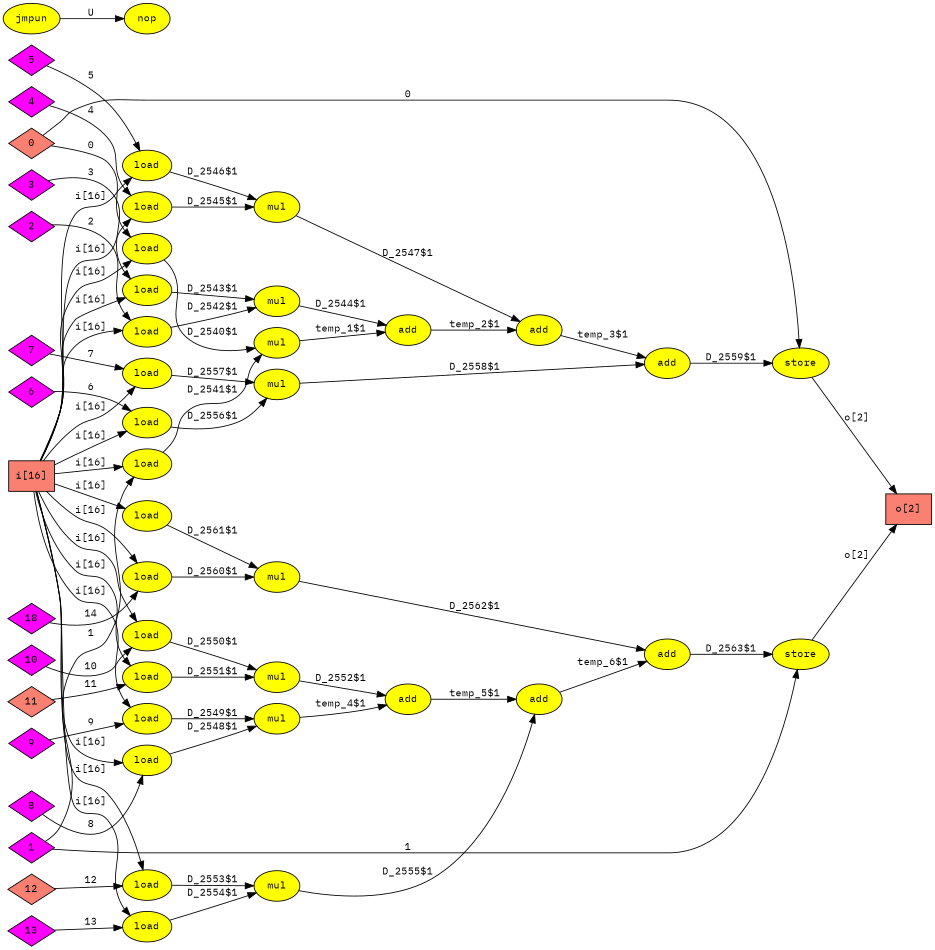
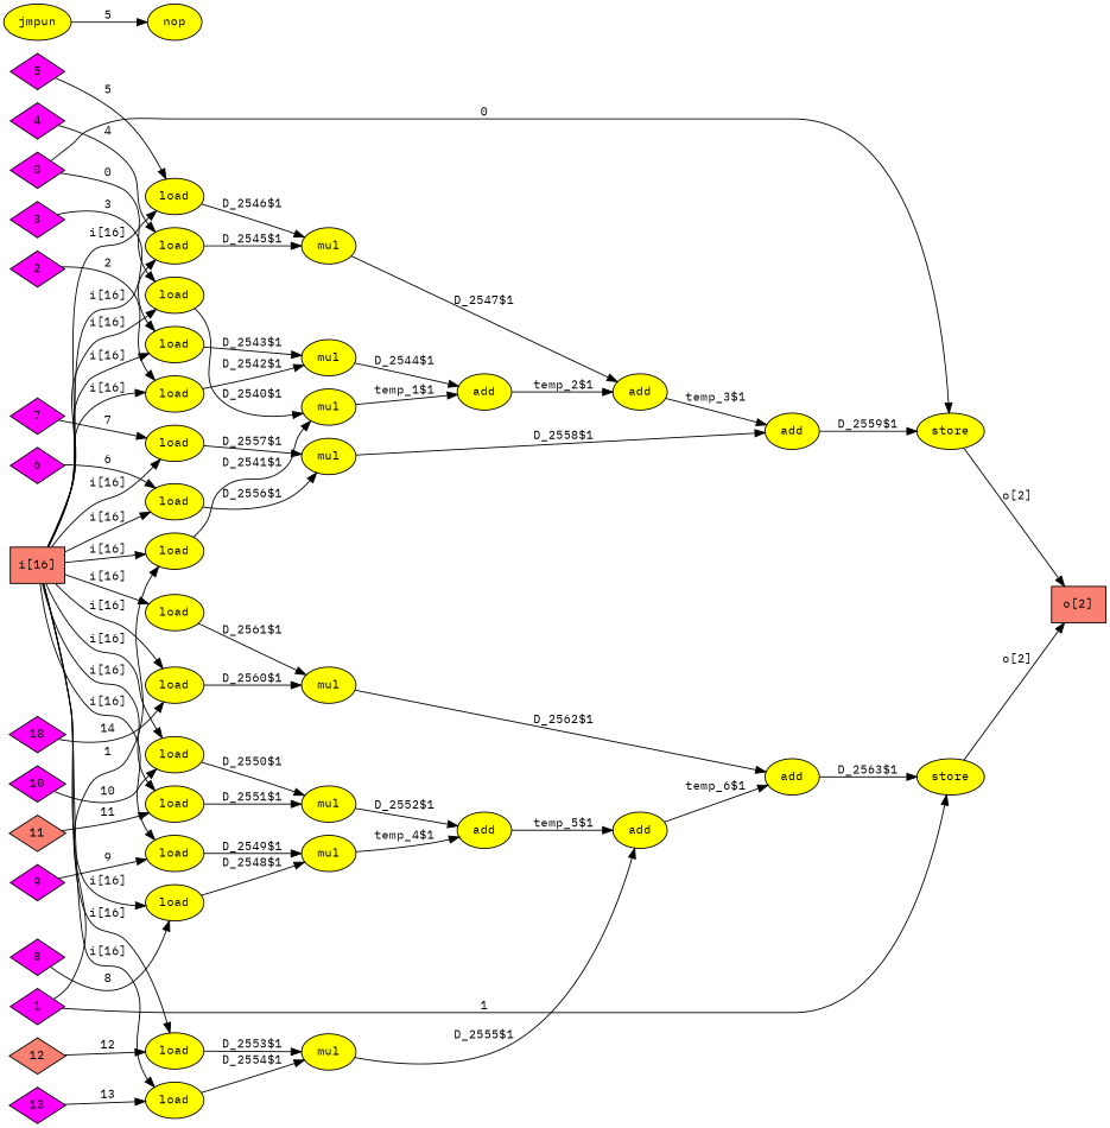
  digraph {
    fontname="IBM Plex Mono"
    nodesep=0.175
    rankdir=LR
    node [argix=-1 dataspec=na fillcolor=yellow fontname="IBM Plex Mono" fontsize=12 ntype=operation shape=ellipse style=filled]
    edge [argix=-1 dataspec=s32 etype=D fontname="IBM Plex Mono" fontsize=12 order=1 vtype=localvar]
    n1 [label=add]
    n2 [label=add]
    n3 [label=store]
    n4 [label=add]
    n5 [label=add]
    n6 [label=add]
    n7 [label=store]
    n8 [dataspec=s32 fillcolor=salmon label="o[2]" ntype=hwelem shape=box]
    n9 [label=add]
-   n10 [dataspec=s32 fillcolor=salmon label=0 ntype=constant shape=diamond]
+   n10 [dataspec=s32 fillcolor=magenta label=0 ntype=constant shape=diamond]
    n11 [label=load]
    n12 [label=mul]
    n13 [dataspec=s32 fillcolor=magenta label=1 ntype=constant shape=diamond]
    n14 [label=load]
    n15 [dataspec=s32 fillcolor=magenta label=10 ntype=constant shape=diamond]
    n16 [label=load]
    n17 [label=mul]
    n18 [dataspec=s32 fillcolor=salmon label=11 ntype=constant shape=diamond]
    n19 [label=load]
    n20 [dataspec=s32 fillcolor=salmon label=12 ntype=constant shape=diamond]
    n21 [label=load]
    n22 [label=mul]
    n23 [dataspec=s32 fillcolor=magenta label=13 ntype=constant shape=diamond]
    n24 [label=load]
    n25 [dataspec=s32 fillcolor=magenta label=18 ntype=constant shape=diamond]
    n26 [label=load]
    n27 [label=mul]
    n28 [label=load]
    n29 [dataspec=s32 fillcolor=magenta label=2 ntype=constant shape=diamond]
    n30 [label=load]
    n31 [label=mul]
    n32 [dataspec=s32 fillcolor=magenta label=3 ntype=constant shape=diamond]
    n33 [label=load]
    n34 [dataspec=s32 fillcolor=magenta label=4 ntype=constant shape=diamond]
    n35 [label=load]
    n36 [label=mul]
    n37 [dataspec=s32 fillcolor=magenta label=5 ntype=constant shape=diamond]
    n38 [label=load]
    n39 [dataspec=s32 fillcolor=magenta label=6 ntype=constant shape=diamond]
    n40 [label=load]
    n41 [label=mul]
    n42 [dataspec=s32 fillcolor=magenta label=7 ntype=constant shape=diamond]
    n43 [label=load]
    n44 [dataspec=s32 fillcolor=magenta label=8 ntype=constant shape=diamond]
    n45 [label=load]
    n46 [label=mul]
    n47 [dataspec=s32 fillcolor=magenta label=9 ntype=constant shape=diamond]
    n48 [label=load]
    n49 [dataspec=s32 fillcolor=salmon label="i[16]" ntype=hwelem shape=box]
    n50 [label=jmpun]
    n51 [label=nop]
    n1 -> n2 [label="temp_3$1" order=2]
    n2 -> n3 [label="D_2559$1"]
    n3 -> n8 [label="o[2]"]
    n4 -> n5 [label="temp_5$1" order=2]
    n5 -> n6 [label="temp_6$1" order=2]
    n6 -> n7 [label="D_2563$1"]
    n7 -> n8 [label="o[2]"]
    n9 -> n1 [label="temp_2$1" order=2]
    n10 -> n3 [label=0 order=2 vtype=globalvar]
    n10 -> n11 [label=0 order=2 vtype=globalvar]
    n11 -> n12 [label="D_2540$1"]
    n12 -> n9 [label="temp_1$1" order=2]
    n13 -> n7 [label=1 order=2 vtype=globalvar]
    n13 -> n14 [label=1 order=2 vtype=globalvar]
    n14 -> n12 [label="D_2541$1" order=2]
    n15 -> n16 [label=10 order=2 vtype=globalvar]
    n16 -> n17 [label="D_2550$1"]
    n17 -> n4 [label="D_2552$1"]
    n18 -> n19 [label=11 order=2 vtype=globalvar]
    n19 -> n17 [label="D_2551$1" order=2]
    n20 -> n21 [label=12 order=2 vtype=globalvar]
    n21 -> n22 [label="D_2553$1"]
    n22 -> n5 [label="D_2555$1"]
    n23 -> n24 [label=13 order=2 vtype=globalvar]
    n24 -> n22 [label="D_2554$1" order=2]
    n25 -> n26 [label=14 order=2 vtype=globalvar]
    n26 -> n27 [label="D_2560$1"]
    n27 -> n6 [label="D_2562$1"]
    n28 -> n27 [label="D_2561$1" order=2]
    n29 -> n30 [label=2 order=2 vtype=globalvar]
    n30 -> n31 [label="D_2542$1"]
    n31 -> n9 [label="D_2544$1"]
    n32 -> n33 [label=3 order=2 vtype=globalvar]
    n33 -> n31 [label="D_2543$1" order=2]
    n34 -> n35 [label=4 order=2 vtype=globalvar]
    n35 -> n36 [label="D_2545$1"]
    n36 -> n1 [label="D_2547$1"]
    n37 -> n38 [label=5 order=2 vtype=globalvar]
    n38 -> n36 [label="D_2546$1" order=2]
    n39 -> n40 [label=6 order=2 vtype=globalvar]
    n40 -> n41 [label="D_2556$1"]
    n41 -> n2 [label="D_2558$1"]
    n42 -> n43 [label=7 order=2 vtype=globalvar]
    n43 -> n41 [label="D_2557$1" order=2]
    n44 -> n45 [label=8 order=2 vtype=globalvar]
    n45 -> n46 [label="D_2548$1"]
    n46 -> n4 [label="temp_4$1" order=2]
    n47 -> n48 [label=9 order=2 vtype=globalvar]
    n48 -> n46 [label="D_2549$1" order=2]
    n49 -> n11 [label="i[16]"]
    n49 -> n14 [label="i[16]"]
    n49 -> n16 [label="i[16]"]
    n49 -> n19 [label="i[16]"]
    n49 -> n21 [label="i[16]"]
    n49 -> n24 [label="i[16]"]
    n49 -> n26 [label="i[16]"]
    n49 -> n28 [label="i[16]"]
    n49 -> n30 [label="i[16]"]
    n49 -> n33 [label="i[16]"]
    n49 -> n35 [label="i[16]"]
    n49 -> n38 [label="i[16]"]
    n49 -> n40 [label="i[16]"]
    n49 -> n43 [label="i[16]"]
    n49 -> n45 [label="i[16]"]
    n49 -> n48 [label="i[16]"]
-   n50 -> n51 [dataspec=u1 etype=U label=U vtype=""]
+   n50 -> n51 [dataspec=u1 etype=U label=5 vtype=""]
  }
